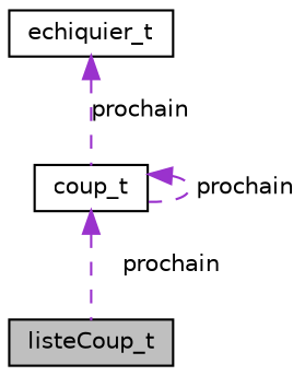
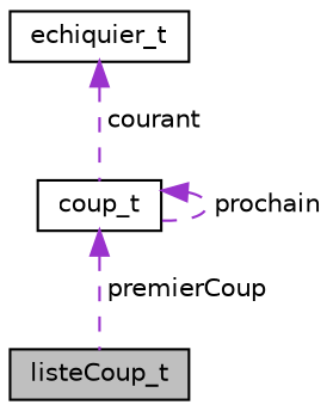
  digraph {
    node [color=black fillcolor=white fontname=Helvetica fontsize=10 shape=record style=filled]
    edge [color=darkorchid3 dir=back fontname=Helvetica fontsize=10 labelfontname=Helvetica labelfontsize=10 style=dashed]
    n1 [fillcolor=grey75 fontcolor=black height=0.2 label=listeCoup_t width=0.4]
    n2 [height=0.2 label=coup_t width=0.4]
    n3 [height=0.2 label=echiquier_t width=0.4]
-   n2 -> n1 [label=" prochain"]
+   n2 -> n1 [label=" premierCoup"]
    n2 -> n2 [label=" prochain"]
-   n3 -> n2 [label=" prochain"]
+   n3 -> n2 [label=" courant"]
  }
